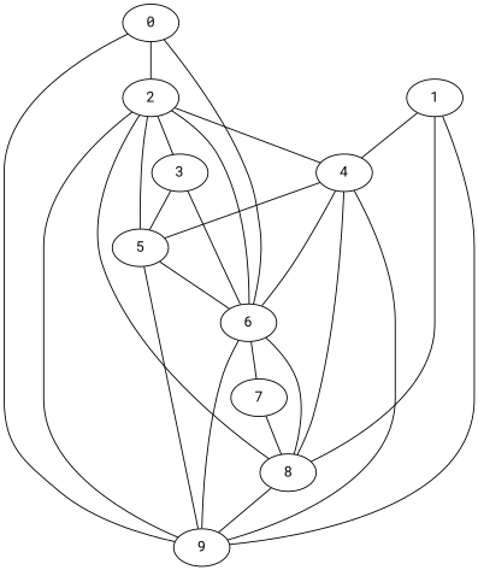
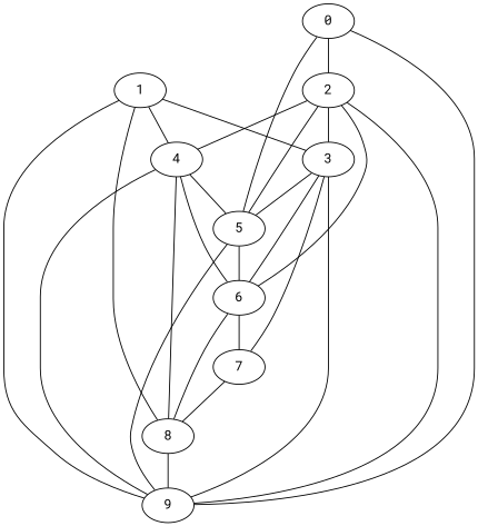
  graph {
    fontname="Roboto Mono"
    node [fontname="Roboto Mono"]
    edge [fontname="Roboto Mono"]
    0
    2
    6
    9
    3
    8
    4
    5
    7
    1
    0 -- 2
-   0 -- 6
+   0 -- 5
    0 -- 9
    2 -- 6
    2 -- 9
    2 -- 3
-   2 -- 8
    2 -- 4
    2 -- 5
    6 -- 8
    6 -- 7
    3 -- 6
-   6 -- 9
+   3 -- 9
    3 -- 5
+   3 -- 7
    8 -- 9
    4 -- 6
    4 -- 9
    4 -- 8
    4 -- 5
    5 -- 6
    5 -- 9
    7 -- 8
    1 -- 9
+   1 -- 3
    1 -- 8
    1 -- 4
  }
